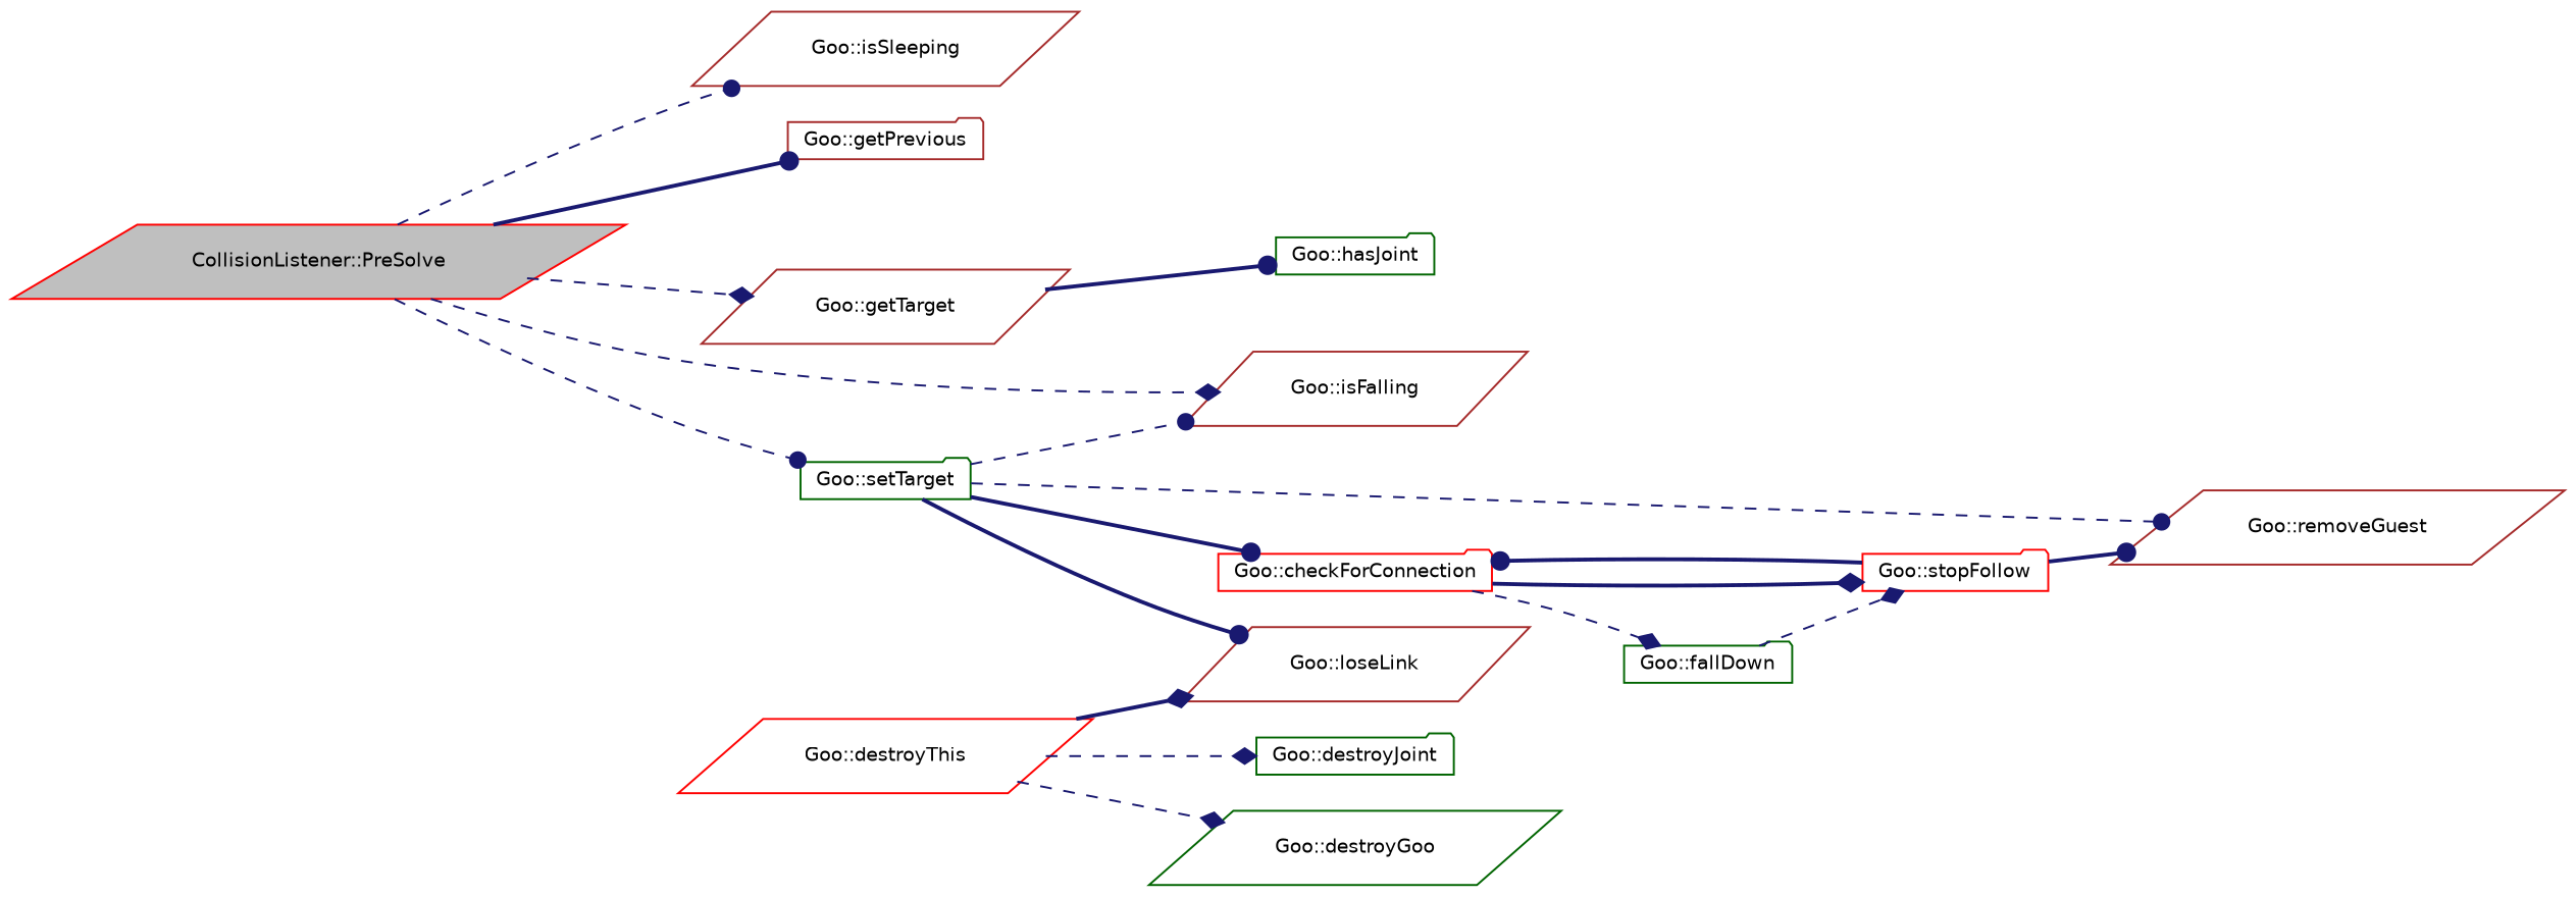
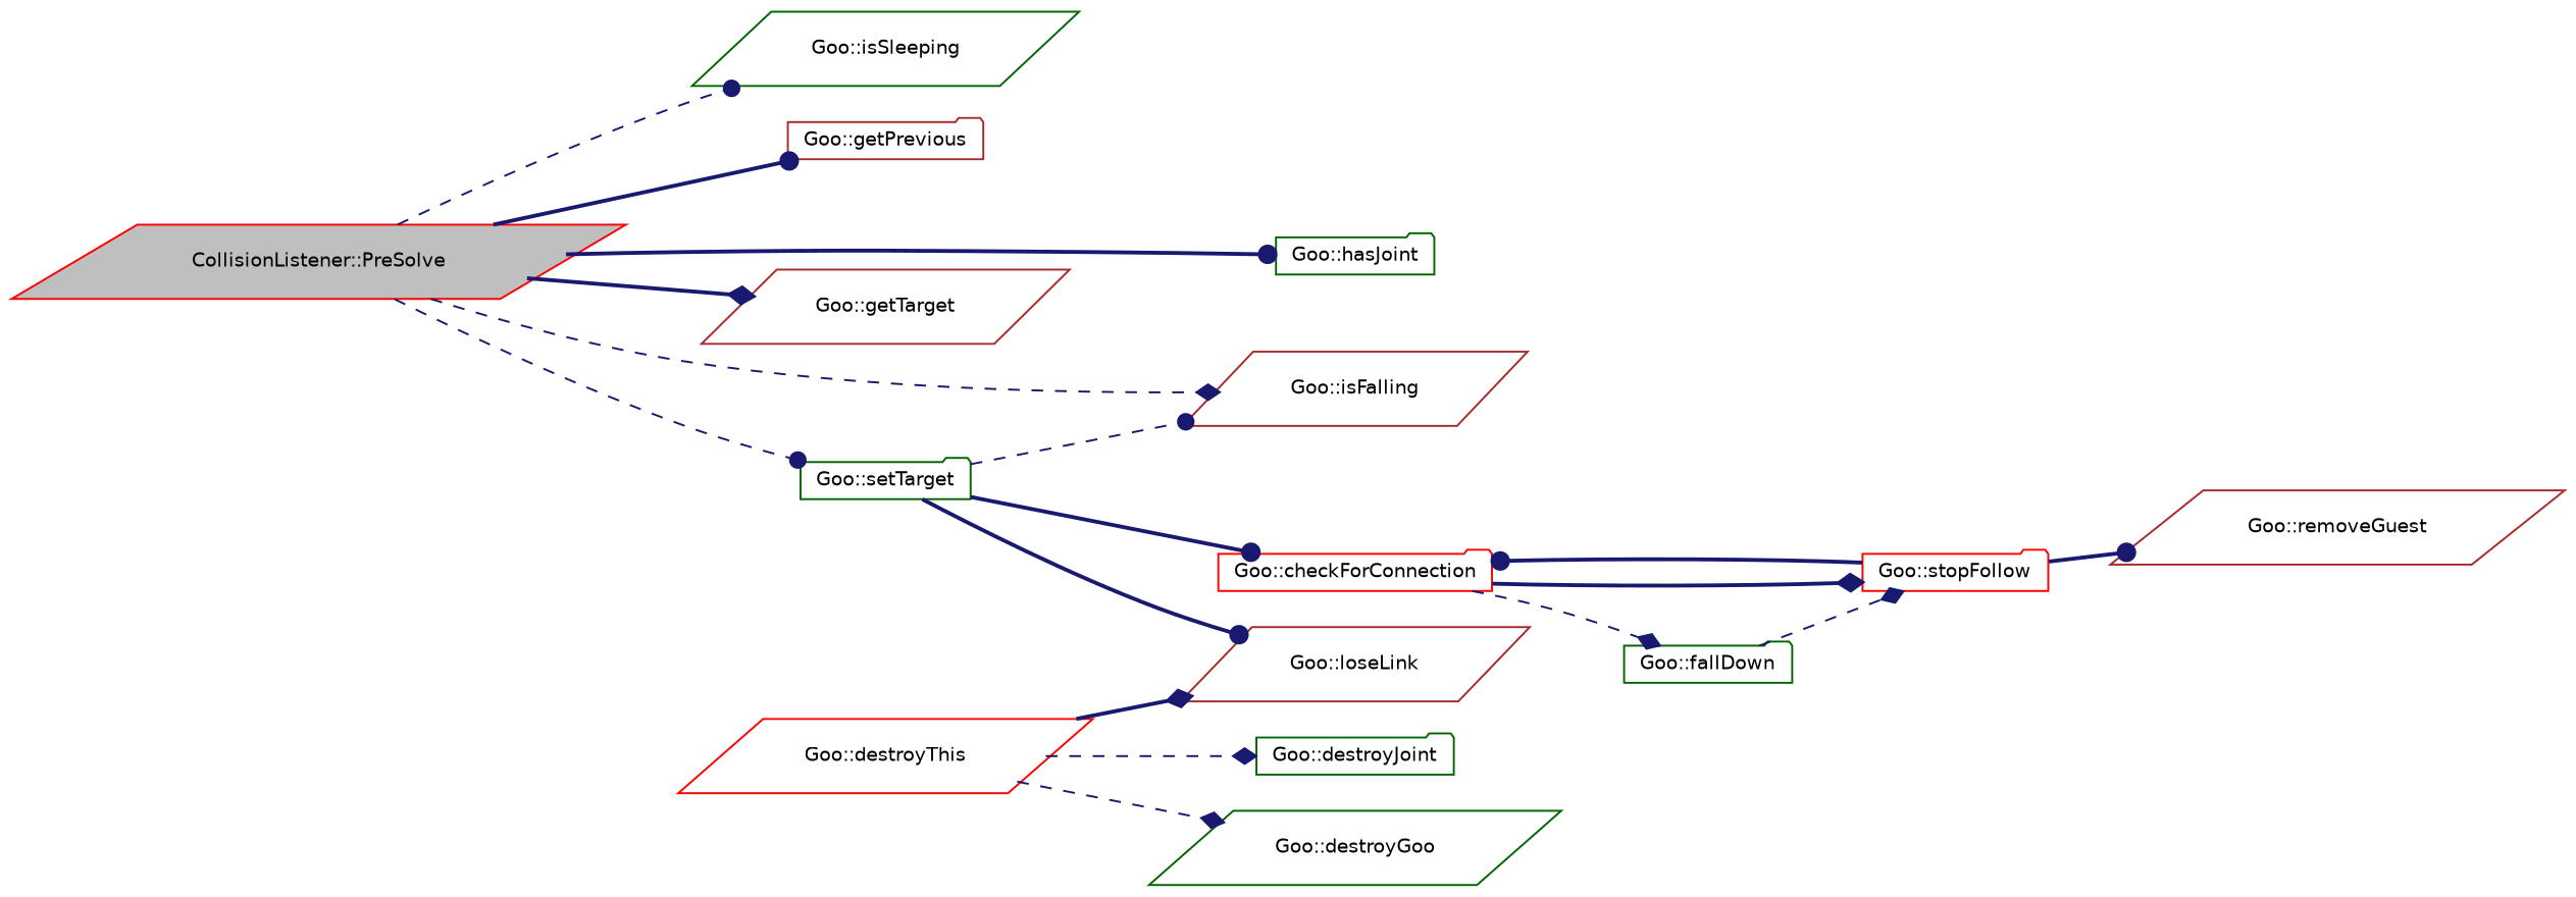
  digraph {
    rankdir=LR
    node [color=darkgreen fillcolor=white fontname=Helvetica fontsize=10 shape=parallelogram style=filled]
    edge [arrowhead=dot color=midnightblue fontname=Helvetica fontsize=10 labelfontname=Helvetica labelfontsize=10 style=dashed]
    n1 [color=red fillcolor=grey75 fontcolor=black height=0.2 label="CollisionListener::PreSolve" width=0.4]
-   n2 [color=brown height=0.2 label="Goo::isSleeping" width=0.4]
+   n2 [height=0.2 label="Goo::isSleeping" width=0.4]
    n3 [color=brown height=0.2 label="Goo::getPrevious" shape=folder width=0.4]
    n4 [height=0.2 label="Goo::hasJoint" shape=folder width=0.4]
    n5 [color=brown height=0.2 label="Goo::getTarget" width=0.4]
    n6 [height=0.2 label="Goo::setTarget" shape=folder width=0.4]
    n7 [color=brown height=0.2 label="Goo::isFalling" width=0.4]
    n8 [color=brown height=0.2 label="Goo::removeGuest" width=0.4]
    n9 [color=brown height=0.2 label="Goo::loseLink" width=0.4]
    n10 [color=red height=0.2 label="Goo::checkForConnection" shape=folder width=0.4]
    n11 [color=red height=0.2 label="Goo::destroyThis" width=0.4]
    n12 [height=0.2 label="Goo::destroyJoint" shape=folder width=0.4]
    n13 [height=0.2 label="Goo::destroyGoo" width=0.4]
    n14 [color=red height=0.2 label="Goo::stopFollow" shape=folder width=0.4]
    n15 [height=0.2 label="Goo::fallDown" shape=folder width=0.4]
    n1 -> n2
    n1 -> n3 [style=bold]
-   n5 -> n4 [style=bold]
-   n1 -> n5 [arrowhead=diamond]
+   n1 -> n4 [style=bold]
+   n1 -> n5 [arrowhead=diamond style=bold]
    n1 -> n6
    n1 -> n7 [arrowhead=diamond]
    n6 -> n7
-   n6 -> n8
    n6 -> n9 [style=bold]
    n6 -> n10 [style=bold]
    n10 -> n14 [arrowhead=diamond style=bold]
    n10 -> n15 [arrowhead=diamond]
    n11 -> n9 [arrowhead=diamond style=bold]
    n11 -> n12 [arrowhead=diamond]
    n11 -> n13 [arrowhead=diamond]
    n14 -> n8 [style=bold]
    n14 -> n10 [style=bold]
    n15 -> n14 [arrowhead=diamond]
  }
